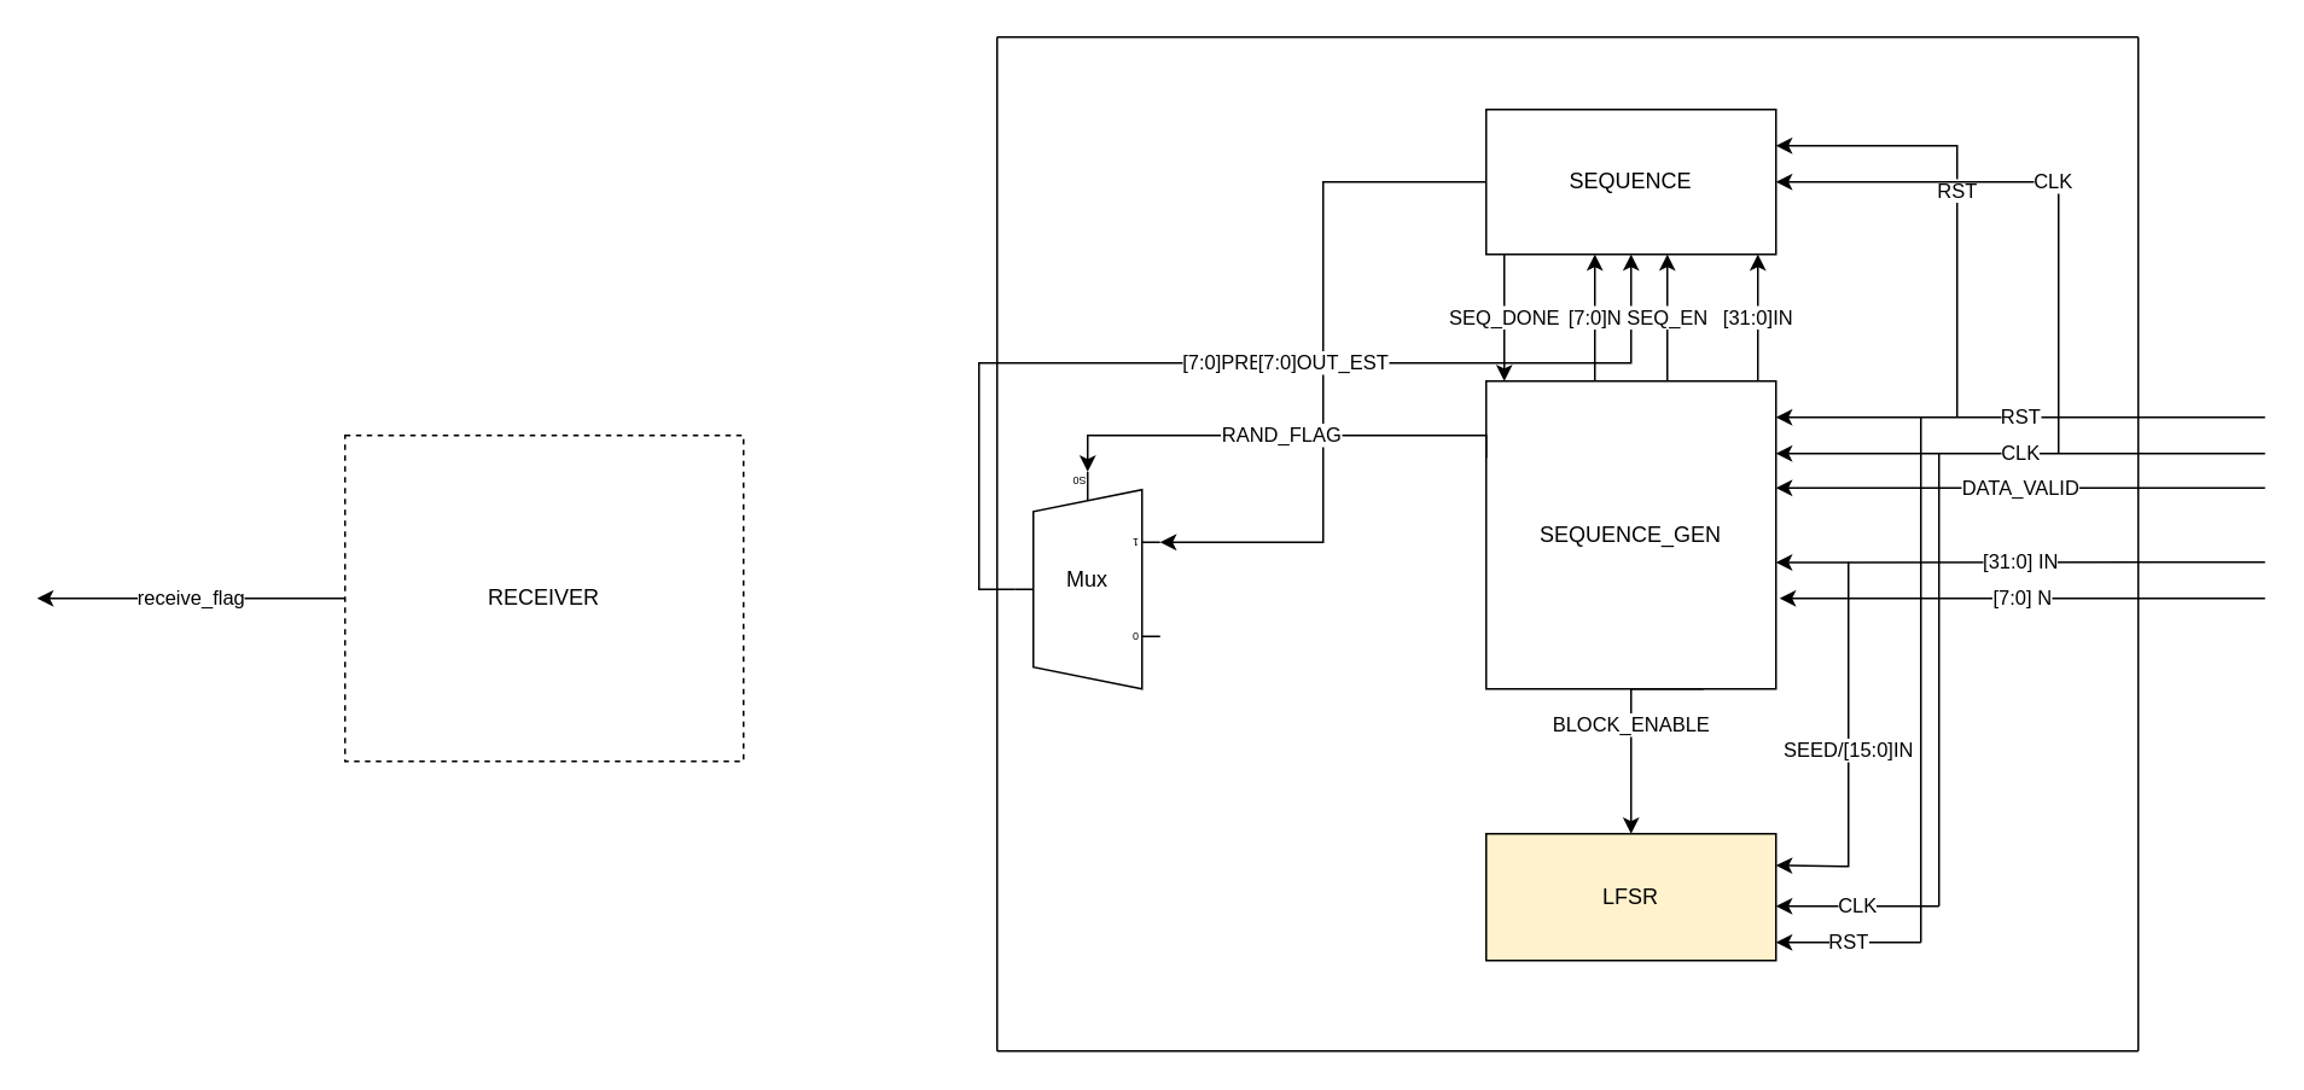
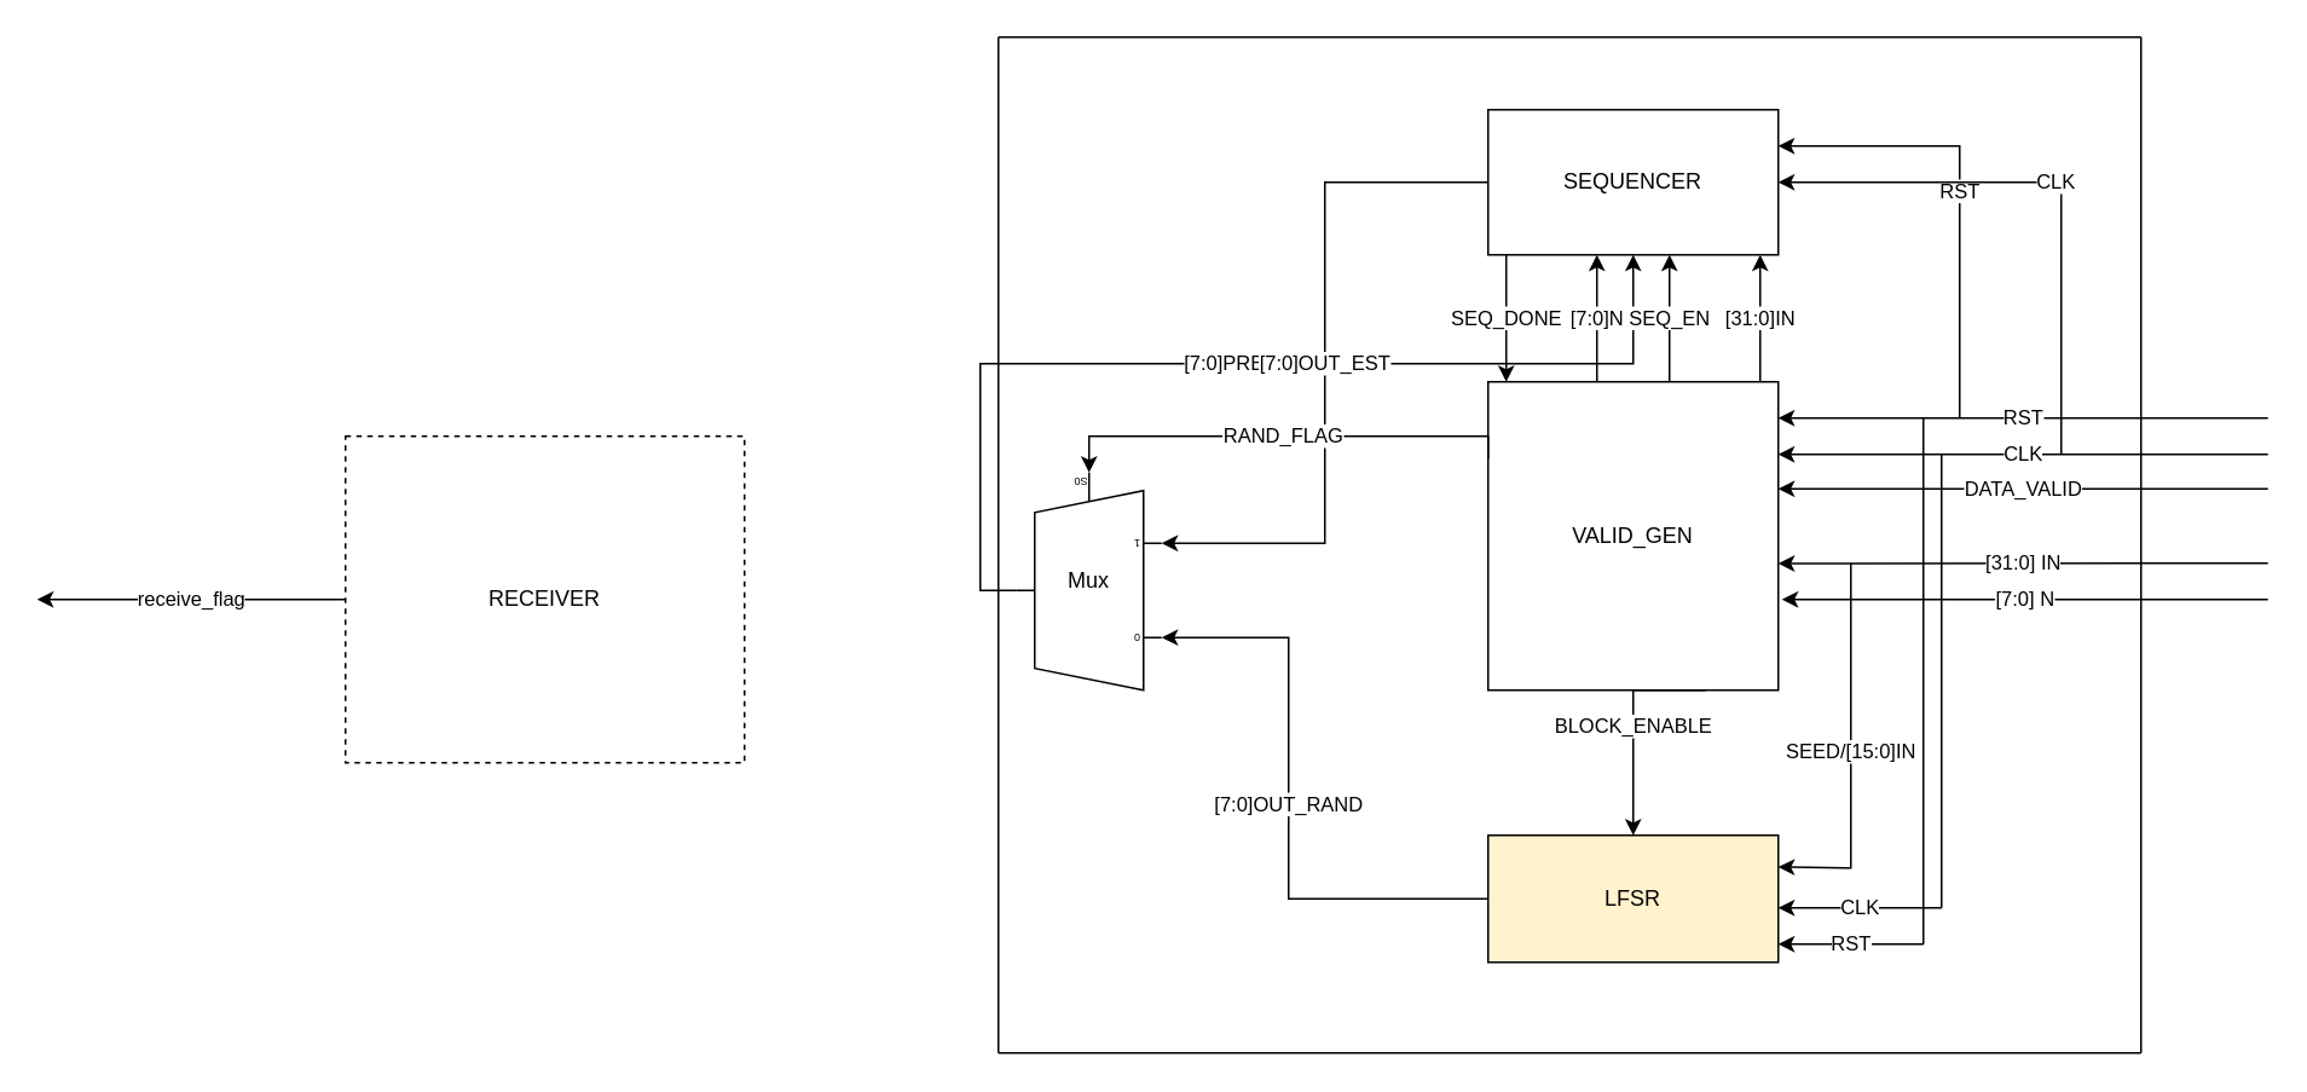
  <mxCell id="0" />
  <mxCell id="1" parent="0" />
  <mxCell id="2" value="BLOCK_ENABLE" style="edgeStyle=orthogonalEdgeStyle;rounded=0;orthogonalLoop=1;jettySize=auto;html=1;exitX=0.75;exitY=1;exitDx=0;exitDy=0;entryX=0.5;entryY=0;entryDx=0;entryDy=0;" edge="1" parent="1" source="4" target="5"><mxGeometry relative="1" as="geometry"><Array as="points"><mxPoint x="900" y="380" /></Array></mxGeometry></mxCell>
  <mxCell id="3" value="SEQ_DONE" style="edgeStyle=orthogonalEdgeStyle;rounded=0;orthogonalLoop=1;jettySize=auto;html=1;" edge="1" parent="1" source="25" target="4"><mxGeometry relative="1" as="geometry"><Array as="points"><mxPoint x="830" y="160" /><mxPoint x="830" y="160" /></Array></mxGeometry></mxCell>
- <mxCell id="4" value="SEQUENCE_GEN" style="rounded=0;whiteSpace=wrap;html=1;" vertex="1" parent="1"><mxGeometry x="820" y="210" width="160" height="170" as="geometry" /></mxCell>
+ <mxCell id="4" value="VALID_GEN" style="rounded=0;whiteSpace=wrap;html=1;" vertex="1" parent="1"><mxGeometry x="820" y="210" width="160" height="170" as="geometry" /></mxCell>
  <mxCell id="5" value="LFSR" style="rounded=0;whiteSpace=wrap;html=1;fillColor=#fff2cc;" vertex="1" parent="1"><mxGeometry x="820" y="460" width="160" height="70" as="geometry" /></mxCell>
  <mxCell id="6" value="[7:0]PRBS" style="edgeStyle=orthogonalEdgeStyle;rounded=0;orthogonalLoop=1;jettySize=auto;html=1;exitX=1;exitY=0.5;exitDx=0;exitDy=-5;exitPerimeter=0;" edge="1" parent="1" source="7" target="25"><mxGeometry relative="1" as="geometry"><mxPoint x="430" y="324.615" as="targetPoint" /></mxGeometry></mxCell>
  <mxCell id="7" value="Mux" style="shadow=0;dashed=0;align=center;html=1;strokeWidth=1;shape=mxgraph.electrical.abstract.mux2;whiteSpace=wrap;flipV=1;flipH=1;" vertex="1" parent="1"><mxGeometry x="560" y="260" width="80" height="120" as="geometry" /></mxCell>
  <mxCell id="8" value="[7:0]OUT_EST" style="edgeStyle=orthogonalEdgeStyle;rounded=0;orthogonalLoop=1;jettySize=auto;html=1;exitX=0;exitY=0.5;exitDx=0;exitDy=0;" edge="1" parent="1" source="25"><mxGeometry relative="1" as="geometry"><mxPoint x="640" y="299" as="targetPoint" /><Array as="points"><mxPoint x="730" y="100" /><mxPoint x="730" y="299" /></Array></mxGeometry></mxCell>
+ <mxCell id="9" value="[7:0]OUT_RAND" style="edgeStyle=orthogonalEdgeStyle;rounded=0;orthogonalLoop=1;jettySize=auto;html=1;entryX=0;entryY=0.217;entryDx=0;entryDy=3;entryPerimeter=0;" edge="1" parent="1" source="5" target="7"><mxGeometry relative="1" as="geometry"><Array as="points"><mxPoint x="710" y="495" /><mxPoint x="710" y="351" /><mxPoint x="640" y="351" /></Array></mxGeometry></mxCell>
  <mxCell id="10" value="[31:0] IN" style="endArrow=classic;html=1;rounded=0;entryX=1;entryY=0.401;entryDx=0;entryDy=0;entryPerimeter=0;" edge="1" parent="1"><mxGeometry width="50" height="50" relative="1" as="geometry"><mxPoint x="1250" y="310" as="sourcePoint" /><mxPoint x="980" y="310.17" as="targetPoint" /></mxGeometry></mxCell>
  <mxCell id="11" value="[7:0] N" style="endArrow=classic;html=1;rounded=0;" edge="1" parent="1"><mxGeometry width="50" height="50" relative="1" as="geometry"><mxPoint x="1250" y="330" as="sourcePoint" /><mxPoint x="982" y="330" as="targetPoint" /></mxGeometry></mxCell>
  <mxCell id="12" value="CLK" style="endArrow=classic;html=1;rounded=0;" edge="1" parent="1"><mxGeometry width="50" height="50" relative="1" as="geometry"><mxPoint x="1250" y="250" as="sourcePoint" /><mxPoint x="980" y="250" as="targetPoint" /></mxGeometry></mxCell>
  <mxCell id="13" value="RST" style="endArrow=classic;html=1;rounded=0;" edge="1" parent="1"><mxGeometry width="50" height="50" relative="1" as="geometry"><mxPoint x="1250" y="230" as="sourcePoint" /><mxPoint x="980" y="230" as="targetPoint" /></mxGeometry></mxCell>
  <mxCell id="14" value="DATA_VALID" style="endArrow=classic;html=1;rounded=0;" edge="1" parent="1"><mxGeometry width="50" height="50" relative="1" as="geometry"><mxPoint x="1250" y="269" as="sourcePoint" /><mxPoint x="980" y="269" as="targetPoint" /></mxGeometry></mxCell>
  <mxCell id="15" value="RAND_FLAG" style="edgeStyle=orthogonalEdgeStyle;rounded=0;orthogonalLoop=1;jettySize=auto;html=1;exitX=0;exitY=0.25;exitDx=0;exitDy=0;entryX=0.375;entryY=1;entryDx=10;entryDy=0;entryPerimeter=0;" edge="1" parent="1" source="4" target="7"><mxGeometry relative="1" as="geometry"><Array as="points"><mxPoint x="820" y="240" /><mxPoint x="600" y="240" /></Array></mxGeometry></mxCell>
  <mxCell id="16" value="CLK" style="endArrow=classic;html=1;rounded=0;" edge="1" parent="1"><mxGeometry width="50" height="50" relative="1" as="geometry"><mxPoint x="1070" y="500" as="sourcePoint" /><mxPoint x="980" y="500" as="targetPoint" /></mxGeometry></mxCell>
  <mxCell id="17" value="RST" style="endArrow=classic;html=1;rounded=0;" edge="1" parent="1"><mxGeometry width="50" height="50" relative="1" as="geometry"><mxPoint x="1060" y="520" as="sourcePoint" /><mxPoint x="980" y="520" as="targetPoint" /></mxGeometry></mxCell>
  <mxCell id="18" value="SEED/[15:0]IN" style="endArrow=classic;html=1;rounded=0;entryX=1;entryY=0.25;entryDx=0;entryDy=0;" edge="1" parent="1" target="5"><mxGeometry width="50" height="50" relative="1" as="geometry"><mxPoint x="1020" y="310" as="sourcePoint" /><mxPoint x="1020" y="480" as="targetPoint" /><Array as="points"><mxPoint x="1020" y="478" /></Array></mxGeometry></mxCell>
  <mxCell id="19" value="" style="endArrow=none;html=1;rounded=0;" edge="1" parent="1"><mxGeometry width="50" height="50" relative="1" as="geometry"><mxPoint x="550" y="580" as="sourcePoint" /><mxPoint x="550" y="20" as="targetPoint" /></mxGeometry></mxCell>
  <mxCell id="20" value="" style="endArrow=none;html=1;rounded=0;" edge="1" parent="1"><mxGeometry width="50" height="50" relative="1" as="geometry"><mxPoint x="1180" y="580" as="sourcePoint" /><mxPoint x="1180" y="20" as="targetPoint" /></mxGeometry></mxCell>
  <mxCell id="21" value="" style="endArrow=none;html=1;rounded=0;" edge="1" parent="1"><mxGeometry width="50" height="50" relative="1" as="geometry"><mxPoint x="1180" y="20" as="sourcePoint" /><mxPoint x="550" y="20" as="targetPoint" /></mxGeometry></mxCell>
  <mxCell id="22" value="" style="endArrow=none;html=1;rounded=0;" edge="1" parent="1"><mxGeometry width="50" height="50" relative="1" as="geometry"><mxPoint x="1180" y="580" as="sourcePoint" /><mxPoint x="550" y="580" as="targetPoint" /></mxGeometry></mxCell>
  <mxCell id="23" value="" style="endArrow=none;html=1;rounded=0;" edge="1" parent="1"><mxGeometry width="50" height="50" relative="1" as="geometry"><mxPoint x="1070" y="500" as="sourcePoint" /><mxPoint x="1070" y="250" as="targetPoint" /></mxGeometry></mxCell>
  <mxCell id="24" value="" style="endArrow=none;html=1;rounded=0;" edge="1" parent="1"><mxGeometry width="50" height="50" relative="1" as="geometry"><mxPoint x="1060" y="520" as="sourcePoint" /><mxPoint x="1060" y="230" as="targetPoint" /></mxGeometry></mxCell>
- <mxCell id="25" value="SEQUENCE" style="rounded=0;whiteSpace=wrap;html=1;" vertex="1" parent="1"><mxGeometry x="820" y="60" width="160" height="80" as="geometry" /></mxCell>
+ <mxCell id="25" value="SEQUENCER" style="rounded=0;whiteSpace=wrap;html=1;" vertex="1" parent="1"><mxGeometry x="820" y="60" width="160" height="80" as="geometry" /></mxCell>
  <mxCell id="26" value="SEQ_EN" style="endArrow=classic;html=1;rounded=0;exitX=0.5;exitY=0;exitDx=0;exitDy=0;entryX=0.5;entryY=1;entryDx=0;entryDy=0;" edge="1" parent="1"><mxGeometry width="50" height="50" relative="1" as="geometry"><mxPoint x="920" y="210" as="sourcePoint" /><mxPoint x="920" y="140" as="targetPoint" /></mxGeometry></mxCell>
  <mxCell id="27" value="RST" style="endArrow=classic;html=1;rounded=0;entryX=1;entryY=0.25;entryDx=0;entryDy=0;" edge="1" parent="1" target="25"><mxGeometry width="50" height="50" relative="1" as="geometry"><mxPoint x="1080" y="230" as="sourcePoint" /><mxPoint x="1000" y="80" as="targetPoint" /><Array as="points"><mxPoint x="1080" y="80" /></Array></mxGeometry></mxCell>
  <mxCell id="28" value="CLK" style="endArrow=classic;html=1;rounded=0;entryX=1;entryY=0.5;entryDx=0;entryDy=0;" edge="1" parent="1" target="25"><mxGeometry width="50" height="50" relative="1" as="geometry"><mxPoint x="1136" y="250" as="sourcePoint" /><mxPoint x="990" y="100" as="targetPoint" /><Array as="points"><mxPoint x="1136" y="100" /></Array></mxGeometry></mxCell>
  <mxCell id="29" value="[31:0]IN" style="endArrow=classic;html=1;rounded=0;exitX=0.5;exitY=0;exitDx=0;exitDy=0;entryX=0.5;entryY=1;entryDx=0;entryDy=0;" edge="1" parent="1"><mxGeometry width="50" height="50" relative="1" as="geometry"><mxPoint x="970" y="210" as="sourcePoint" /><mxPoint x="970" y="140" as="targetPoint" /></mxGeometry></mxCell>
  <mxCell id="30" value="[7:0]N" style="endArrow=classic;html=1;rounded=0;exitX=0.5;exitY=0;exitDx=0;exitDy=0;entryX=0.5;entryY=1;entryDx=0;entryDy=0;" edge="1" parent="1"><mxGeometry width="50" height="50" relative="1" as="geometry"><mxPoint x="880" y="210" as="sourcePoint" /><mxPoint x="880" y="140" as="targetPoint" /></mxGeometry></mxCell>
  <mxCell id="31" value="RECEIVER" style="rounded=0;whiteSpace=wrap;html=1;dashed=1;" vertex="1" parent="1"><mxGeometry x="190" y="240" width="220" height="180" as="geometry" /></mxCell>
  <mxCell id="32" value="receive_flag" style="endArrow=classic;html=1;rounded=0;exitX=0;exitY=0.5;exitDx=0;exitDy=0;" edge="1" parent="1" source="31"><mxGeometry width="50" height="50" relative="1" as="geometry"><mxPoint x="270" y="380" as="sourcePoint" /><mxPoint x="20" y="330" as="targetPoint" /></mxGeometry></mxCell>
